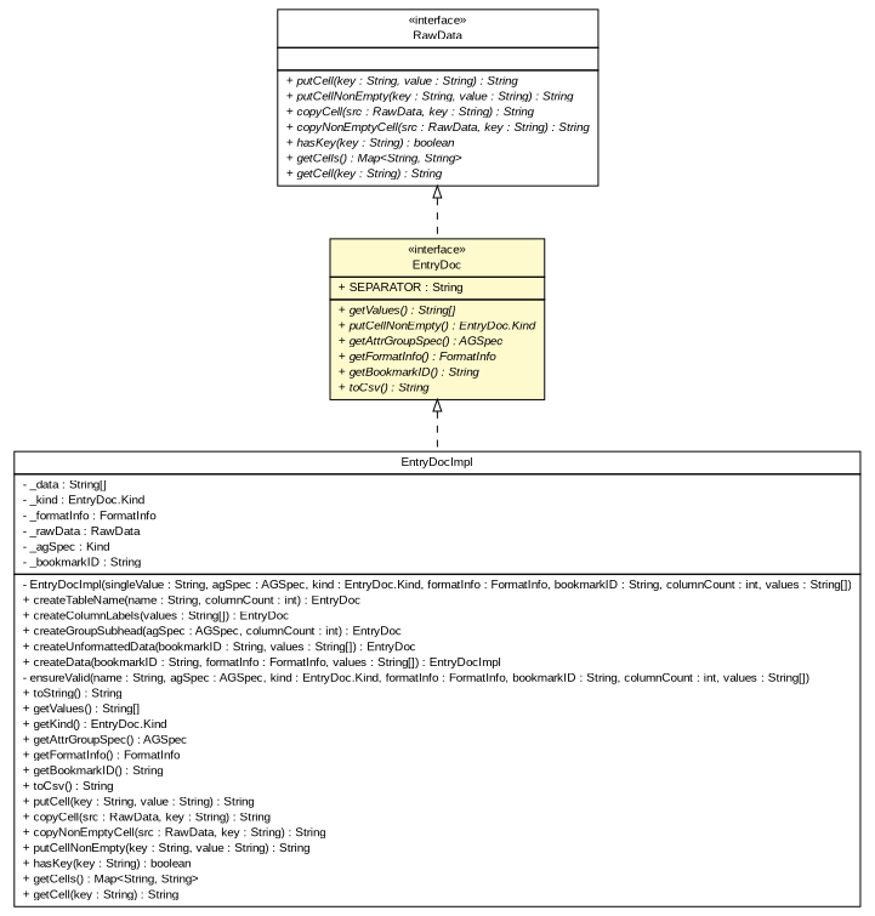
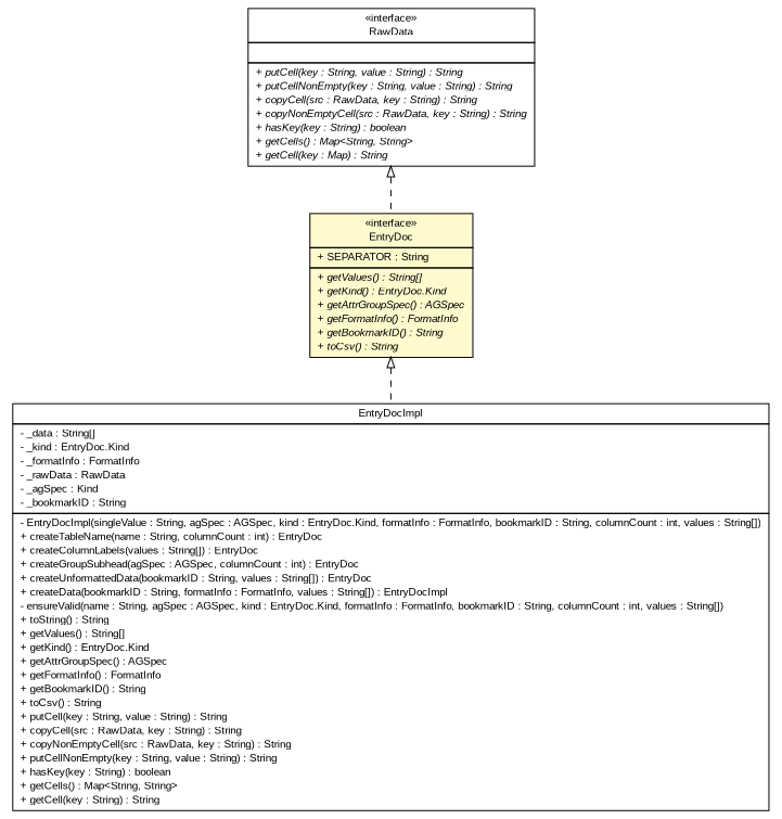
  digraph {
    nodesep=0.25
    ranksep=0.5
    node [fontcolor=black fontname=arial fontsize=10.0 shape=plaintext]
    edge [arrowtail=empty dir=back fontname=arial fontsize=10 headport=p labelfontname=arial labelfontsize=10 style=dashed tailport=p]
-   n1 [label=<<table title="org.tanjakostic.jcleancim.docgen.collector.RawData" border="0" cellborder="1" cellspacing="0" cellpadding="2" port="p" href="./RawData.html"> 		<tr><td><table border="0" cellspacing="0" cellpadding="1"> <tr><td align="center" balign="center"> &#171;interface&#187; </td></tr> <tr><td align="center" balign="center"> RawData </td></tr> 		</table></td></tr> 		<tr><td><table border="0" cellspacing="0" cellpadding="1"> <tr><td align="left" balign="left">  </td></tr> 		</table></td></tr> 		<tr><td><table border="0" cellspacing="0" cellpadding="1"> <tr><td align="left" balign="left"><font face="Arial Italic" point-size="10.0"> + putCell(key : String, value : String) : String </font></td></tr> <tr><td align="left" balign="left"><font face="Arial Italic" point-size="10.0"> + putCellNonEmpty(key : String, value : String) : String </font></td></tr> <tr><td align="left" balign="left"><font face="Arial Italic" point-size="10.0"> + copyCell(src : RawData, key : String) : String </font></td></tr> <tr><td align="left" balign="left"><font face="Arial Italic" point-size="10.0"> + copyNonEmptyCell(src : RawData, key : String) : String </font></td></tr> <tr><td align="left" balign="left"><font face="Arial Italic" point-size="10.0"> + hasKey(key : String) : boolean </font></td></tr> <tr><td align="left" balign="left"><font face="Arial Italic" point-size="10.0"> + getCells() : Map&lt;String, String&gt; </font></td></tr> <tr><td align="left" balign="left"><font face="Arial Italic" point-size="10.0"> + getCell(key : String) : String </font></td></tr> 		</table></td></tr> 		</table>>]
-   n2 [label=<<table title="org.tanjakostic.jcleancim.docgen.collector.EntryDoc" border="0" cellborder="1" cellspacing="0" cellpadding="2" port="p" bgcolor="lemonChiffon" href="./EntryDoc.html"> 		<tr><td><table border="0" cellspacing="0" cellpadding="1"> <tr><td align="center" balign="center"> &#171;interface&#187; </td></tr> <tr><td align="center" balign="center"> EntryDoc </td></tr> 		</table></td></tr> 		<tr><td><table border="0" cellspacing="0" cellpadding="1"> <tr><td align="left" balign="left"> + SEPARATOR : String </td></tr> 		</table></td></tr> 		<tr><td><table border="0" cellspacing="0" cellpadding="1"> <tr><td align="left" balign="left"><font face="Arial Italic" point-size="10.0"> + getValues() : String[] </font></td></tr> <tr><td align="left" balign="left"><font face="Arial Italic" point-size="10.0"> + putCellNonEmpty() : EntryDoc.Kind </font></td></tr> <tr><td align="left" balign="left"><font face="Arial Italic" point-size="10.0"> + getAttrGroupSpec() : AGSpec </font></td></tr> <tr><td align="left" balign="left"><font face="Arial Italic" point-size="10.0"> + getFormatInfo() : FormatInfo </font></td></tr> <tr><td align="left" balign="left"><font face="Arial Italic" point-size="10.0"> + getBookmarkID() : String </font></td></tr> <tr><td align="left" balign="left"><font face="Arial Italic" point-size="10.0"> + toCsv() : String </font></td></tr> 		</table></td></tr> 		</table>>]
+   n1 [label=<<table title="org.tanjakostic.jcleancim.docgen.collector.RawData" border="0" cellborder="1" cellspacing="0" cellpadding="2" port="p" href="./RawData.html"> 		<tr><td><table border="0" cellspacing="0" cellpadding="1"> <tr><td align="center" balign="center"> &#171;interface&#187; </td></tr> <tr><td align="center" balign="center"> RawData </td></tr> 		</table></td></tr> 		<tr><td><table border="0" cellspacing="0" cellpadding="1"> <tr><td align="left" balign="left">  </td></tr> 		</table></td></tr> 		<tr><td><table border="0" cellspacing="0" cellpadding="1"> <tr><td align="left" balign="left"><font face="Arial Italic" point-size="10.0"> + putCell(key : String, value : String) : String </font></td></tr> <tr><td align="left" balign="left"><font face="Arial Italic" point-size="10.0"> + putCellNonEmpty(key : String, value : String) : String </font></td></tr> <tr><td align="left" balign="left"><font face="Arial Italic" point-size="10.0"> + copyCell(src : RawData, key : String) : String </font></td></tr> <tr><td align="left" balign="left"><font face="Arial Italic" point-size="10.0"> + copyNonEmptyCell(src : RawData, key : String) : String </font></td></tr> <tr><td align="left" balign="left"><font face="Arial Italic" point-size="10.0"> + hasKey(key : String) : boolean </font></td></tr> <tr><td align="left" balign="left"><font face="Arial Italic" point-size="10.0"> + getCells() : Map&lt;String, String&gt; </font></td></tr> <tr><td align="left" balign="left"><font face="Arial Italic" point-size="10.0"> + getCell(key : Map) : String </font></td></tr> 		</table></td></tr> 		</table>>]
+   n2 [label=<<table title="org.tanjakostic.jcleancim.docgen.collector.EntryDoc" border="0" cellborder="1" cellspacing="0" cellpadding="2" port="p" bgcolor="lemonChiffon" href="./EntryDoc.html"> 		<tr><td><table border="0" cellspacing="0" cellpadding="1"> <tr><td align="center" balign="center"> &#171;interface&#187; </td></tr> <tr><td align="center" balign="center"> EntryDoc </td></tr> 		</table></td></tr> 		<tr><td><table border="0" cellspacing="0" cellpadding="1"> <tr><td align="left" balign="left"> + SEPARATOR : String </td></tr> 		</table></td></tr> 		<tr><td><table border="0" cellspacing="0" cellpadding="1"> <tr><td align="left" balign="left"><font face="Arial Italic" point-size="10.0"> + getValues() : String[] </font></td></tr> <tr><td align="left" balign="left"><font face="Arial Italic" point-size="10.0"> + getKind() : EntryDoc.Kind </font></td></tr> <tr><td align="left" balign="left"><font face="Arial Italic" point-size="10.0"> + getAttrGroupSpec() : AGSpec </font></td></tr> <tr><td align="left" balign="left"><font face="Arial Italic" point-size="10.0"> + getFormatInfo() : FormatInfo </font></td></tr> <tr><td align="left" balign="left"><font face="Arial Italic" point-size="10.0"> + getBookmarkID() : String </font></td></tr> <tr><td align="left" balign="left"><font face="Arial Italic" point-size="10.0"> + toCsv() : String </font></td></tr> 		</table></td></tr> 		</table>>]
    n3 [label=<<table title="org.tanjakostic.jcleancim.docgen.collector.impl.EntryDocImpl" border="0" cellborder="1" cellspacing="0" cellpadding="2" port="p" href="./impl/EntryDocImpl.html"> 		<tr><td><table border="0" cellspacing="0" cellpadding="1"> <tr><td align="center" balign="center"> EntryDocImpl </td></tr> 		</table></td></tr> 		<tr><td><table border="0" cellspacing="0" cellpadding="1"> <tr><td align="left" balign="left"> - _data : String[] </td></tr> <tr><td align="left" balign="left"> - _kind : EntryDoc.Kind </td></tr> <tr><td align="left" balign="left"> - _formatInfo : FormatInfo </td></tr> <tr><td align="left" balign="left"> - _rawData : RawData </td></tr> <tr><td align="left" balign="left"> - _agSpec : Kind </td></tr> <tr><td align="left" balign="left"> - _bookmarkID : String </td></tr> 		</table></td></tr> 		<tr><td><table border="0" cellspacing="0" cellpadding="1"> <tr><td align="left" balign="left"> - EntryDocImpl(singleValue : String, agSpec : AGSpec, kind : EntryDoc.Kind, formatInfo : FormatInfo, bookmarkID : String, columnCount : int, values : String[]) </td></tr> <tr><td align="left" balign="left"> + createTableName(name : String, columnCount : int) : EntryDoc </td></tr> <tr><td align="left" balign="left"> + createColumnLabels(values : String[]) : EntryDoc </td></tr> <tr><td align="left" balign="left"> + createGroupSubhead(agSpec : AGSpec, columnCount : int) : EntryDoc </td></tr> <tr><td align="left" balign="left"> + createUnformattedData(bookmarkID : String, values : String[]) : EntryDoc </td></tr> <tr><td align="left" balign="left"> + createData(bookmarkID : String, formatInfo : FormatInfo, values : String[]) : EntryDocImpl </td></tr> <tr><td align="left" balign="left"> - ensureValid(name : String, agSpec : AGSpec, kind : EntryDoc.Kind, formatInfo : FormatInfo, bookmarkID : String, columnCount : int, values : String[]) </td></tr> <tr><td align="left" balign="left"> + toString() : String </td></tr> <tr><td align="left" balign="left"> + getValues() : String[] </td></tr> <tr><td align="left" balign="left"> + getKind() : EntryDoc.Kind </td></tr> <tr><td align="left" balign="left"> + getAttrGroupSpec() : AGSpec </td></tr> <tr><td align="left" balign="left"> + getFormatInfo() : FormatInfo </td></tr> <tr><td align="left" balign="left"> + getBookmarkID() : String </td></tr> <tr><td align="left" balign="left"> + toCsv() : String </td></tr> <tr><td align="left" balign="left"> + putCell(key : String, value : String) : String </td></tr> <tr><td align="left" balign="left"> + copyCell(src : RawData, key : String) : String </td></tr> <tr><td align="left" balign="left"> + copyNonEmptyCell(src : RawData, key : String) : String </td></tr> <tr><td align="left" balign="left"> + putCellNonEmpty(key : String, value : String) : String </td></tr> <tr><td align="left" balign="left"> + hasKey(key : String) : boolean </td></tr> <tr><td align="left" balign="left"> + getCells() : Map&lt;String, String&gt; </td></tr> <tr><td align="left" balign="left"> + getCell(key : String) : String </td></tr> 		</table></td></tr> 		</table>>]
    n1 -> n2
    n2 -> n3
  }
